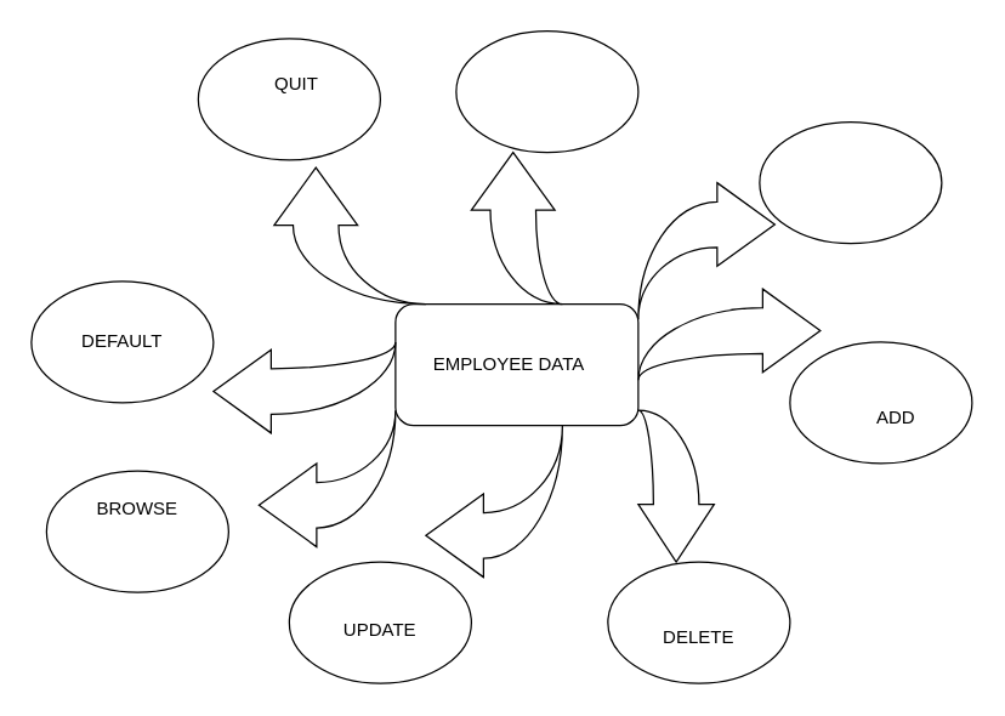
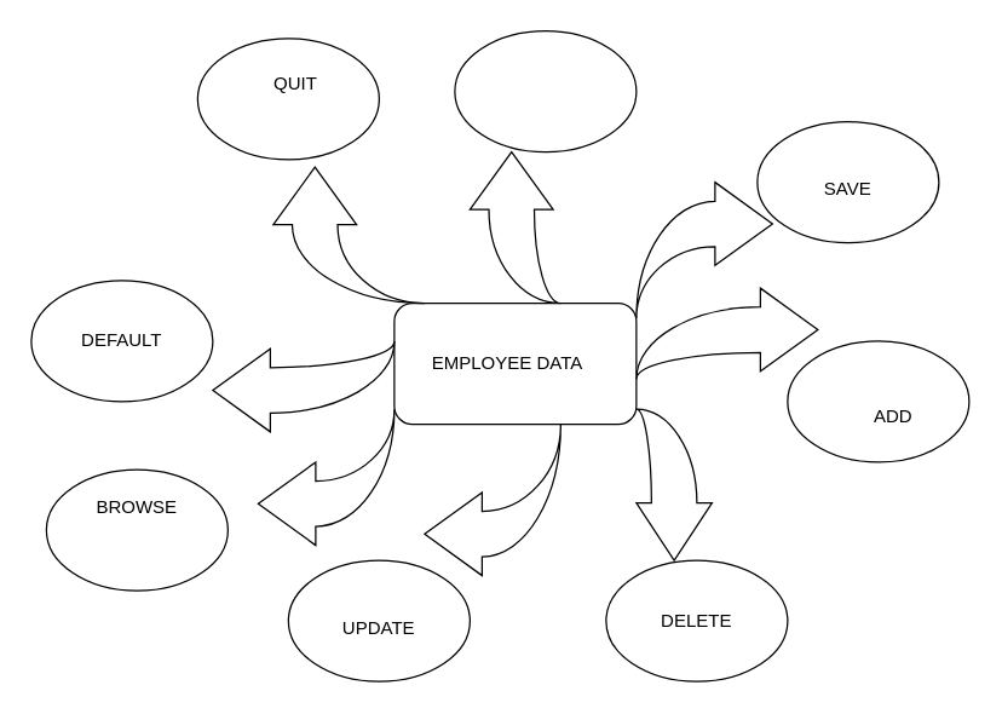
  <mxCell id="0" />
  <mxCell id="1" parent="0" />
  <mxCell id="2" value="" style="rounded=1;whiteSpace=wrap;html=1;strokeColor=#000000;" vertex="1" parent="1"><mxGeometry x="260" y="200" width="160" height="80" as="geometry" /></mxCell>
  <mxCell id="3" value="" style="ellipse;whiteSpace=wrap;html=1;strokeColor=#000000;" vertex="1" parent="1"><mxGeometry x="130" y="25" width="120" height="80" as="geometry" /></mxCell>
  <mxCell id="4" value="" style="ellipse;whiteSpace=wrap;html=1;strokeColor=#000000;" vertex="1" parent="1"><mxGeometry x="500" y="80" width="120" height="80" as="geometry" /></mxCell>
  <mxCell id="5" value="" style="ellipse;whiteSpace=wrap;html=1;strokeColor=#000000;" vertex="1" parent="1"><mxGeometry x="20" y="185" width="120" height="80" as="geometry" /></mxCell>
  <mxCell id="6" value="" style="ellipse;whiteSpace=wrap;html=1;strokeColor=#000000;" vertex="1" parent="1"><mxGeometry x="190" y="370" width="120" height="80" as="geometry" /></mxCell>
  <mxCell id="7" value="" style="ellipse;whiteSpace=wrap;html=1;strokeColor=#000000;" vertex="1" parent="1"><mxGeometry x="300" width="120" height="80" as="geometry" y="20" /></mxCell>
  <mxCell id="8" value="" style="ellipse;whiteSpace=wrap;html=1;strokeColor=#000000;" vertex="1" parent="1"><mxGeometry x="520" y="225" width="120" height="80" as="geometry" /></mxCell>
  <mxCell id="9" value="" style="ellipse;whiteSpace=wrap;html=1;strokeColor=#000000;" vertex="1" parent="1"><mxGeometry x="400" y="370" width="120" height="80" as="geometry" /></mxCell>
  <mxCell id="10" value="" style="html=1;shadow=0;dashed=0;align=center;verticalAlign=middle;shape=mxgraph.arrows2.jumpInArrow;dy=15;dx=38;arrowHead=55;strokeColor=#000000;" vertex="1" parent="1"><mxGeometry x="420" y="120" width="90" height="90" as="geometry" /></mxCell>
  <mxCell id="11" value="" style="html=1;shadow=0;dashed=0;align=center;verticalAlign=middle;shape=mxgraph.arrows2.jumpInArrow;dy=15;dx=38;arrowHead=55;strokeColor=#000000;direction=south;" vertex="1" parent="1"><mxGeometry x="420" y="270" width="50" height="100" as="geometry" /></mxCell>
  <mxCell id="12" value="" style="html=1;shadow=0;dashed=0;align=center;verticalAlign=middle;shape=mxgraph.arrows2.jumpInArrow;dy=15;dx=38;arrowHead=55;strokeColor=#000000;direction=west;" vertex="1" parent="1"><mxGeometry x="280" y="280" width="90" height="100" as="geometry" /></mxCell>
  <mxCell id="13" value="" style="html=1;shadow=0;dashed=0;align=center;verticalAlign=middle;shape=mxgraph.arrows2.jumpInArrow;dy=15;dx=38;arrowHead=55;strokeColor=#000000;direction=west;" vertex="1" parent="1"><mxGeometry x="140" y="225" width="120" height="60" as="geometry" /></mxCell>
  <mxCell id="14" value="" style="html=1;shadow=0;dashed=0;align=center;verticalAlign=middle;shape=mxgraph.arrows2.jumpInArrow;dy=15;dx=38;arrowHead=55;strokeColor=#000000;direction=north;" vertex="1" parent="1"><mxGeometry x="180" y="110" width="100" height="90" as="geometry" /></mxCell>
  <mxCell id="15" value="" style="html=1;shadow=0;dashed=0;align=center;verticalAlign=middle;shape=mxgraph.arrows2.jumpInArrow;dy=15;dx=38;arrowHead=55;strokeColor=#000000;direction=north;" vertex="1" parent="1"><mxGeometry x="310" y="100" width="60" height="100" as="geometry" /></mxCell>
  <mxCell id="16" value="" style="html=1;shadow=0;dashed=0;align=center;verticalAlign=middle;shape=mxgraph.arrows2.jumpInArrow;dy=15;dx=38;arrowHead=55;strokeColor=#000000;direction=east;" vertex="1" parent="1"><mxGeometry x="420" y="190" width="120" height="60" as="geometry" /></mxCell>
  <mxCell id="17" value="EMPLOYEE DATA&lt;br&gt;" style="text;html=1;strokeColor=none;fillColor=none;align=center;verticalAlign=middle;whiteSpace=wrap;rounded=0;" vertex="1" parent="1"><mxGeometry x="260" y="210" width="150" height="60" as="geometry" /></mxCell>
  <mxCell id="18" value="QUIT" style="text;html=1;strokeColor=none;fillColor=none;align=center;verticalAlign=middle;whiteSpace=wrap;rounded=0;" vertex="1" parent="1"><mxGeometry x="165" y="40" width="60" height="30" as="geometry" /></mxCell>
+ <mxCell id="19" value="SAVE" style="text;html=1;strokeColor=none;fillColor=none;align=center;verticalAlign=middle;whiteSpace=wrap;rounded=0;" vertex="1" parent="1"><mxGeometry x="530" y="110" width="60" height="30" as="geometry" /></mxCell>
  <mxCell id="20" value="ADD" style="text;html=1;strokeColor=none;fillColor=none;align=center;verticalAlign=middle;whiteSpace=wrap;rounded=0;" vertex="1" parent="1"><mxGeometry x="560" y="260" width="60" height="30" as="geometry" /></mxCell>
- <mxCell id="21" value="DELETE" style="text;html=1;strokeColor=none;fillColor=none;align=center;verticalAlign=middle;whiteSpace=wrap;rounded=0;" vertex="1" parent="1"><mxGeometry x="430" y="405" width="60" height="30" as="geometry" /></mxCell>
+ <mxCell id="21" value="DELETE" style="text;html=1;strokeColor=none;fillColor=none;align=center;verticalAlign=middle;whiteSpace=wrap;rounded=0;" vertex="1" parent="1"><mxGeometry x="430" y="395" width="60" height="30" as="geometry" /></mxCell>
  <mxCell id="22" value="" style="html=1;shadow=0;dashed=0;align=center;verticalAlign=middle;shape=mxgraph.arrows2.jumpInArrow;dy=15;dx=38;arrowHead=55;strokeColor=#000000;direction=west;" vertex="1" parent="1"><mxGeometry x="170" y="270" width="90" height="90" as="geometry" /></mxCell>
  <mxCell id="23" value="" style="ellipse;whiteSpace=wrap;html=1;strokeColor=#000000;" vertex="1" parent="1"><mxGeometry x="30" y="310" width="120" height="80" as="geometry" /></mxCell>
  <mxCell id="24" value="UPDATE" style="text;html=1;strokeColor=none;fillColor=none;align=center;verticalAlign=middle;whiteSpace=wrap;rounded=0;" vertex="1" parent="1"><mxGeometry x="220" y="400" width="60" height="30" as="geometry" /></mxCell>
  <mxCell id="25" value="BROWSE" style="text;html=1;strokeColor=none;fillColor=none;align=center;verticalAlign=middle;whiteSpace=wrap;rounded=0;" vertex="1" parent="1"><mxGeometry x="60" y="320" width="60" height="30" as="geometry" /></mxCell>
  <mxCell id="26" value="DEFAULT" style="text;html=1;strokeColor=none;fillColor=none;align=center;verticalAlign=middle;whiteSpace=wrap;rounded=0;" vertex="1" parent="1"><mxGeometry x="50" y="210" width="60" height="30" as="geometry" /></mxCell>
